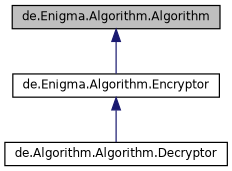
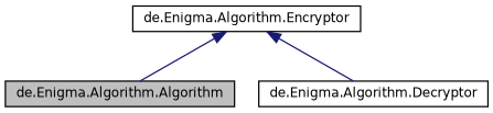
  digraph {
    node [color=black fillcolor=white fontname=Helvetica fontsize=10 shape=record style=filled]
    edge [color=midnightblue dir=back fontname=Helvetica fontsize=10 labelfontname=Helvetica labelfontsize=10 style=solid]
    n1 [fillcolor=grey75 fontcolor=black height=0.2 label="de.Enigma.Algorithm.Algorithm" width=0.4]
    n2 [height=0.2 label="de.Enigma.Algorithm.Encryptor" width=0.4]
-   n3 [height=0.2 label="de.Algorithm.Algorithm.Decryptor" width=0.4]
-   n1 -> n2
+   n3 [height=0.2 label="de.Enigma.Algorithm.Decryptor" width=0.4]
+   n2 -> n1
    n2 -> n3
  }
